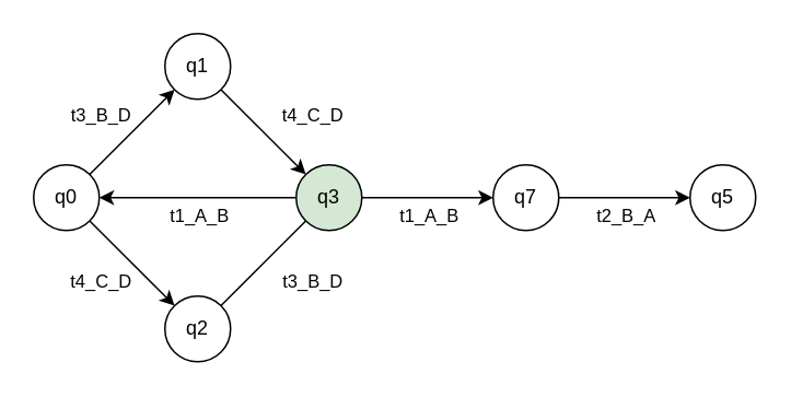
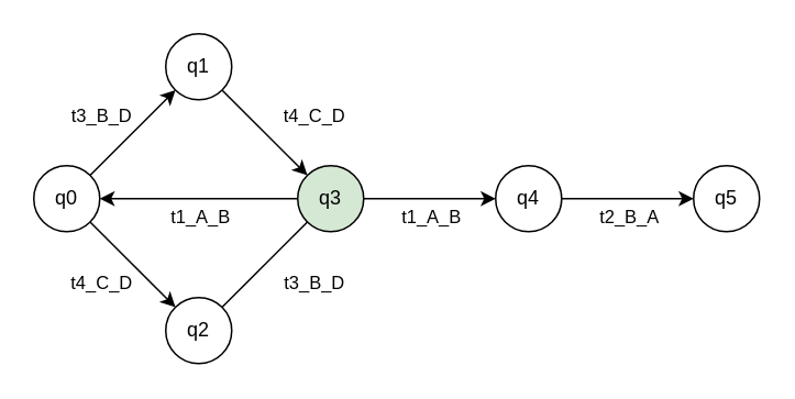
  <mxCell id="0" />
  <mxCell id="1" parent="0" />
  <mxCell id="2" value="q0" style="ellipse;whiteSpace=wrap;html=1;aspect=fixed;" vertex="1" parent="1"><mxGeometry x="20" y="100" width="40" height="40" as="geometry" /></mxCell>
  <mxCell id="3" style="rounded=0;orthogonalLoop=1;jettySize=auto;html=1;" edge="1" parent="1" source="2" target="12"><mxGeometry relative="1" as="geometry"><mxPoint x="60.002" y="105.858" as="sourcePoint" /></mxGeometry></mxCell>
  <mxCell id="4" value="t3_B_D" style="edgeLabel;html=1;align=center;verticalAlign=middle;resizable=0;points=[];" vertex="1" connectable="0" parent="3"><mxGeometry x="0.056" y="-1" relative="1" as="geometry"><mxPoint x="-22" y="-9" as="offset" /></mxGeometry></mxCell>
  <mxCell id="5" style="rounded=0;orthogonalLoop=1;jettySize=auto;html=1;" edge="1" parent="1" source="2" target="15"><mxGeometry relative="1" as="geometry"><mxPoint x="111.718" y="225.858" as="targetPoint" /><mxPoint x="60.002" y="134.142" as="sourcePoint" /></mxGeometry></mxCell>
  <mxCell id="6" value="t4_C_D" style="edgeLabel;html=1;align=center;verticalAlign=middle;resizable=0;points=[];" vertex="1" connectable="0" parent="5"><mxGeometry x="-0.13" y="2" relative="1" as="geometry"><mxPoint x="-18" y="15" as="offset" /></mxGeometry></mxCell>
  <mxCell id="7" style="edgeStyle=orthogonalEdgeStyle;rounded=0;orthogonalLoop=1;jettySize=auto;html=1;" edge="1" parent="1" source="9" target="2"><mxGeometry relative="1" as="geometry" /></mxCell>
  <mxCell id="8" value="t1_A_B" style="edgeLabel;html=1;align=center;verticalAlign=middle;resizable=0;points=[];" vertex="1" connectable="0" parent="7"><mxGeometry x="0.067" y="2" relative="1" as="geometry"><mxPoint x="4" y="8" as="offset" /></mxGeometry></mxCell>
  <mxCell id="9" value="q3" style="ellipse;whiteSpace=wrap;html=1;aspect=fixed;fillColor=#d5e8d4;" vertex="1" parent="1"><mxGeometry x="180" y="100" width="40" height="40" as="geometry" /></mxCell>
  <mxCell id="10" style="rounded=0;orthogonalLoop=1;jettySize=auto;html=1;" edge="1" parent="1" source="12" target="9"><mxGeometry relative="1" as="geometry" /></mxCell>
  <mxCell id="11" value="t4_C_D" style="edgeLabel;html=1;align=center;verticalAlign=middle;resizable=0;points=[];" vertex="1" connectable="0" parent="10"><mxGeometry x="-0.251" y="-2" relative="1" as="geometry"><mxPoint x="38" y="-5" as="offset" /></mxGeometry></mxCell>
  <mxCell id="12" value="q1" style="ellipse;whiteSpace=wrap;html=1;aspect=fixed;" vertex="1" parent="1"><mxGeometry x="100" y="20" width="40" height="40" as="geometry" /></mxCell>
  <mxCell id="13" style="rounded=0;orthogonalLoop=1;jettySize=auto;html=1;endArrow=none;" edge="1" parent="1" source="15" target="9"><mxGeometry relative="1" as="geometry"><mxPoint x="225.858" y="225.858" as="targetPoint" /></mxGeometry></mxCell>
  <mxCell id="14" value="t3_B_D" style="edgeLabel;html=1;align=center;verticalAlign=middle;resizable=0;points=[];" vertex="1" connectable="0" parent="13"><mxGeometry x="-0.176" y="-2" relative="1" as="geometry"><mxPoint x="33" y="4" as="offset" /></mxGeometry></mxCell>
  <mxCell id="15" value="q2" style="ellipse;whiteSpace=wrap;html=1;aspect=fixed;" vertex="1" parent="1"><mxGeometry x="100" y="180" width="40" height="40" as="geometry" /></mxCell>
  <mxCell id="16" style="edgeStyle=orthogonalEdgeStyle;rounded=0;orthogonalLoop=1;jettySize=auto;html=1;" edge="1" parent="1" target="20" source="9"><mxGeometry relative="1" as="geometry"><mxPoint x="220" y="120" as="sourcePoint" /></mxGeometry></mxCell>
  <mxCell id="17" value="t1_A_B" style="edgeLabel;html=1;align=center;verticalAlign=middle;resizable=0;points=[];" vertex="1" connectable="0" parent="16"><mxGeometry x="0.15" y="-2" relative="1" as="geometry"><mxPoint x="-6" y="8" as="offset" /></mxGeometry></mxCell>
  <mxCell id="18" style="edgeStyle=orthogonalEdgeStyle;rounded=0;orthogonalLoop=1;jettySize=auto;html=1;" edge="1" parent="1" source="20" target="21"><mxGeometry relative="1" as="geometry" /></mxCell>
  <mxCell id="19" value="t2_B_A" style="edgeLabel;html=1;align=center;verticalAlign=middle;resizable=0;points=[];" vertex="1" connectable="0" parent="18"><mxGeometry x="-0.075" y="2" relative="1" as="geometry"><mxPoint x="3" y="12" as="offset" /></mxGeometry></mxCell>
- <mxCell id="20" value="q7" style="ellipse;whiteSpace=wrap;html=1;aspect=fixed;" vertex="1" parent="1"><mxGeometry x="300" y="100" width="40" height="40" as="geometry" /></mxCell>
+ <mxCell id="20" value="q4" style="ellipse;whiteSpace=wrap;html=1;aspect=fixed;" vertex="1" parent="1"><mxGeometry x="300" y="100" width="40" height="40" as="geometry" /></mxCell>
  <mxCell id="21" value="q5" style="ellipse;whiteSpace=wrap;html=1;aspect=fixed;" vertex="1" parent="1"><mxGeometry x="420" y="100" width="40" height="40" as="geometry" /></mxCell>
